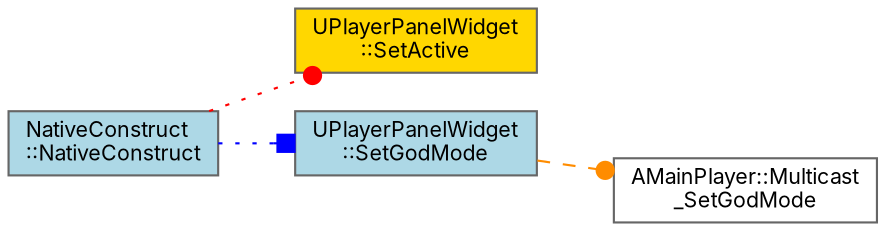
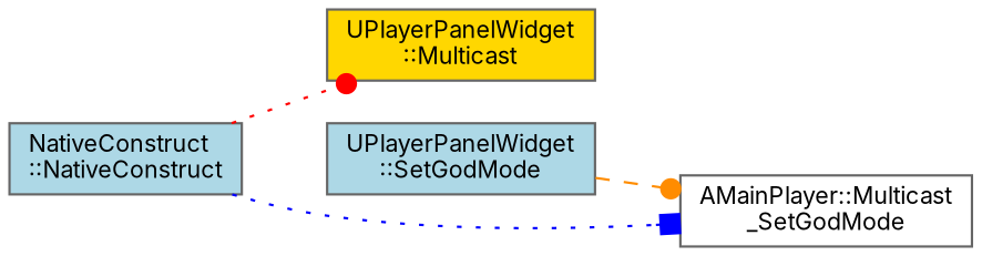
  digraph {
    fontname=Inter
    rankdir=LR
    node [color=grey40 fillcolor=lightblue fontname=Inter fontsize=10 shape=box style=filled]
    edge [arrowhead=dot fontname=Inter fontsize=10 labelfontname=Helvetica labelfontsize=10 style=dotted]
    n1 [color=gray40 fontcolor=black height=0.2 label="NativeConstruct\l::NativeConstruct" width=0.4]
-   n2 [fillcolor=gold height=0.2 label="UPlayerPanelWidget\l::SetActive" width=0.4]
+   n2 [fillcolor=gold height=0.2 label="UPlayerPanelWidget\l::Multicast" width=0.4]
    n3 [height=0.2 label="UPlayerPanelWidget\l::SetGodMode" width=0.4]
    n4 [fillcolor=white height=0.2 label="AMainPlayer::Multicast\l_SetGodMode" width=0.4]
    n1 -> n2 [color=red]
-   n1 -> n3 [arrowhead=box color=blue]
+   n1 -> n4 [arrowhead=box color=blue]
    n3 -> n4 [color=darkorange style=dashed]
  }
